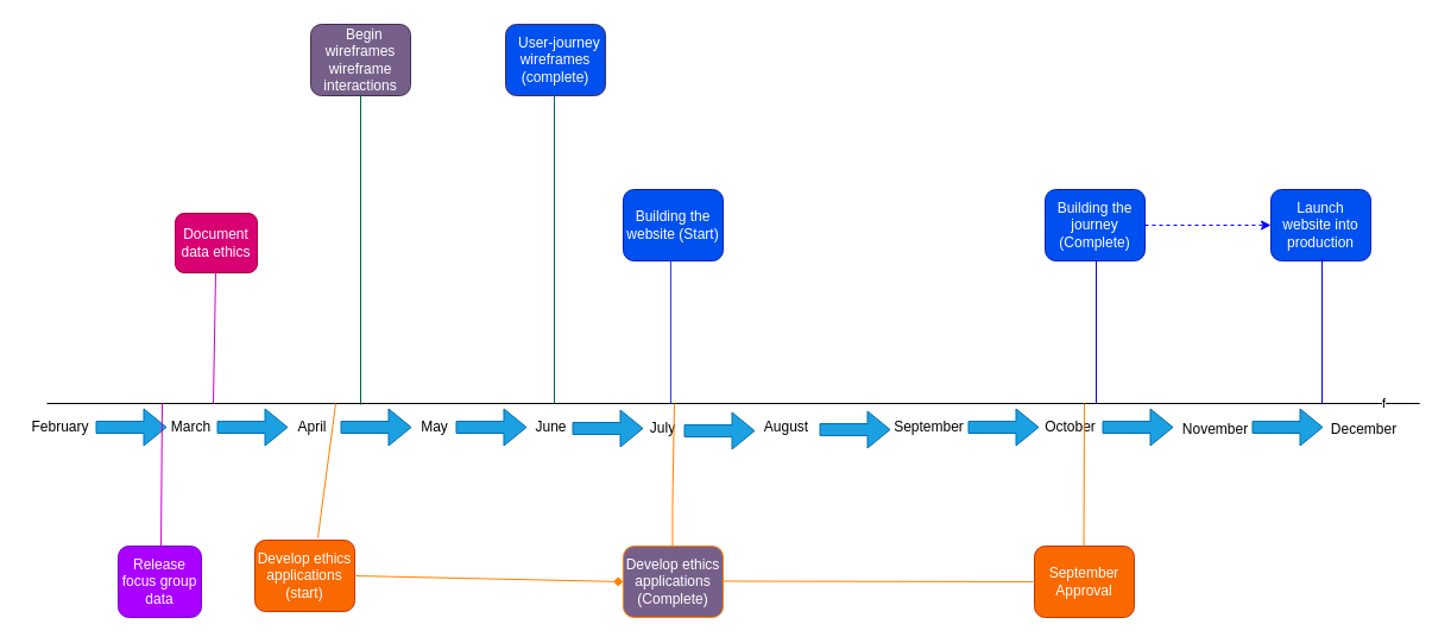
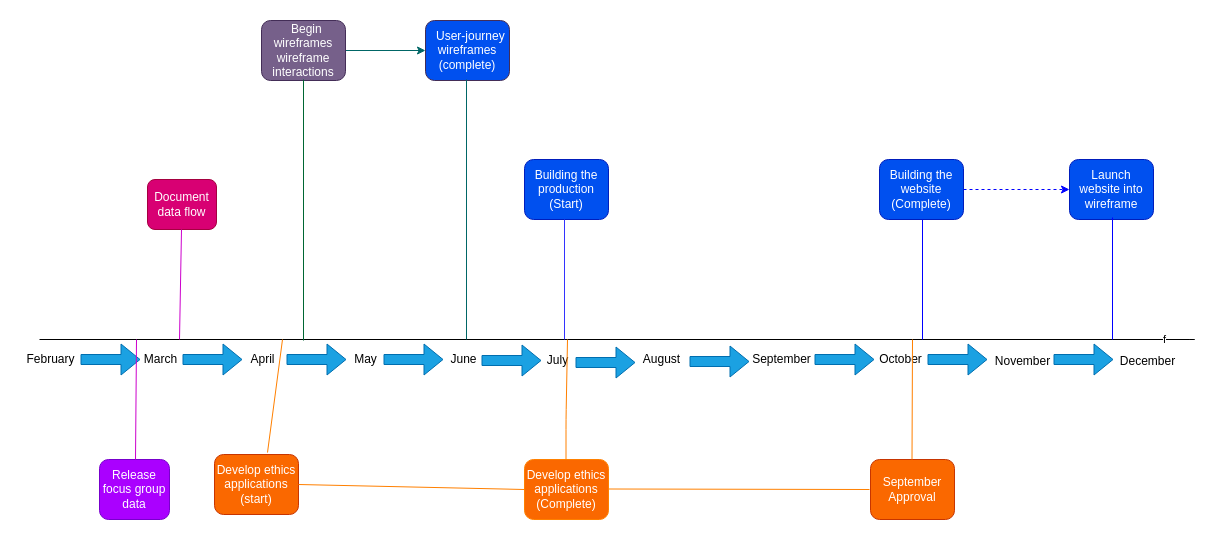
  <mxCell id="0" />
  <mxCell id="1" parent="0" />
  <mxCell id="2" value="f" parent="1" style="endArrow=none;html=1;" edge="1"><mxGeometry as="geometry" height="50" width="50" relative="1"><mxPoint as="sourcePoint" y="339" x="39" /><mxPoint as="targetPoint" y="339" x="109" /><Array as="points"><mxPoint y="339" x="159" /><mxPoint y="339" x="189" /><mxPoint y="339" x="269" /><mxPoint y="339" x="349" /><mxPoint y="339" x="429" /><mxPoint y="339" x="509" /><mxPoint y="339" x="589" /><mxPoint y="339" x="669" /><mxPoint y="339" x="749" /><mxPoint y="339" x="829" /><mxPoint y="339" x="909" /><mxPoint y="339" x="989" /><mxPoint y="339" x="1069" /><mxPoint y="339" x="1149" /><mxPoint y="339" x="1169" /><mxPoint y="339" x="1199" /></Array></mxGeometry></mxCell>
  <mxCell id="3" value="February" parent="1" style="text;html=1;align=center;verticalAlign=middle;resizable=0;points=[];autosize=1;" vertex="1"><mxGeometry as="geometry" height="20" width="60" y="349" x="20" /></mxCell>
  <mxCell id="4" value="March" parent="1" style="text;html=1;align=center;verticalAlign=middle;resizable=0;points=[];autosize=1;" vertex="1"><mxGeometry as="geometry" height="20" width="50" y="349" x="135" /></mxCell>
  <mxCell id="5" value="April" parent="1" style="text;html=1;align=center;verticalAlign=middle;resizable=0;points=[];autosize=1;" vertex="1"><mxGeometry as="geometry" height="20" width="40" y="349" x="242" /></mxCell>
  <mxCell id="6" value="May" parent="1" style="text;html=1;align=center;verticalAlign=middle;resizable=0;points=[];autosize=1;" vertex="1"><mxGeometry as="geometry" height="20" width="40" y="349" x="345" /></mxCell>
  <mxCell id="7" value="June" parent="1" style="text;html=1;align=center;verticalAlign=middle;resizable=0;points=[];autosize=1;" vertex="1"><mxGeometry as="geometry" height="20" width="40" y="349" x="443" /></mxCell>
  <mxCell id="8" value="July" parent="1" style="text;html=1;align=center;verticalAlign=middle;resizable=0;points=[];autosize=1;" vertex="1"><mxGeometry as="geometry" height="20" width="40" y="350" x="537" /></mxCell>
  <mxCell id="9" value="August" parent="1" style="text;html=1;align=center;verticalAlign=middle;resizable=0;points=[];autosize=1;" vertex="1"><mxGeometry as="geometry" height="20" width="50" y="349" x="636" /></mxCell>
  <mxCell id="10" value="September" parent="1" style="text;html=1;align=center;verticalAlign=middle;resizable=0;points=[];autosize=1;" vertex="1"><mxGeometry as="geometry" height="20" width="70" y="349" x="746" /></mxCell>
  <mxCell id="11" value="October" parent="1" style="text;html=1;align=center;verticalAlign=middle;resizable=0;points=[];autosize=1;" vertex="1"><mxGeometry as="geometry" height="20" width="60" y="349" x="870" /></mxCell>
  <mxCell id="12" value="November" parent="1" style="text;html=1;align=center;verticalAlign=middle;resizable=0;points=[];autosize=1;" vertex="1"><mxGeometry as="geometry" height="20" width="70" y="351" x="987" /></mxCell>
  <mxCell id="13" value="December" parent="1" style="text;html=1;align=center;verticalAlign=middle;resizable=0;points=[];autosize=1;" vertex="1"><mxGeometry as="geometry" height="20" width="70" y="351" x="1112" /></mxCell>
  <mxCell id="14" value="" parent="1" style="edgeStyle=orthogonalEdgeStyle;shape=flexArrow;rounded=0;orthogonalLoop=1;jettySize=auto;html=1;fillColor=#1ba1e2;strokeColor=#006EAF;" edge="1"><mxGeometry as="geometry" relative="1"><mxPoint as="sourcePoint" y="359" x="80" /><mxPoint as="targetPoint" y="359" x="140" /></mxGeometry></mxCell>
  <mxCell id="15" value="" parent="1" style="edgeStyle=orthogonalEdgeStyle;shape=flexArrow;rounded=0;orthogonalLoop=1;jettySize=auto;html=1;fillColor=#1ba1e2;strokeColor=#006EAF;" edge="1"><mxGeometry as="geometry" relative="1"><mxPoint as="sourcePoint" y="359" x="286" /><mxPoint as="targetPoint" y="359" x="346" /></mxGeometry></mxCell>
  <mxCell id="16" value="" parent="1" style="edgeStyle=orthogonalEdgeStyle;shape=flexArrow;rounded=0;orthogonalLoop=1;jettySize=auto;html=1;fillColor=#1ba1e2;strokeColor=#006EAF;" edge="1"><mxGeometry as="geometry" relative="1"><mxPoint as="sourcePoint" y="359" x="182" /><mxPoint as="targetPoint" y="359" x="242" /></mxGeometry></mxCell>
  <mxCell id="17" value="" parent="1" style="edgeStyle=orthogonalEdgeStyle;shape=flexArrow;rounded=0;orthogonalLoop=1;jettySize=auto;html=1;fillColor=#1ba1e2;strokeColor=#006EAF;" edge="1"><mxGeometry as="geometry" relative="1"><mxPoint as="sourcePoint" y="359" x="383" /><mxPoint as="targetPoint" y="359" x="443" /></mxGeometry></mxCell>
  <mxCell id="18" value="" parent="1" style="edgeStyle=orthogonalEdgeStyle;shape=flexArrow;rounded=0;orthogonalLoop=1;jettySize=auto;html=1;fillColor=#1ba1e2;strokeColor=#006EAF;" edge="1"><mxGeometry as="geometry" relative="1"><mxPoint as="sourcePoint" y="360" x="481" /><mxPoint as="targetPoint" y="360" x="541" /></mxGeometry></mxCell>
  <mxCell id="19" value="" parent="1" style="edgeStyle=orthogonalEdgeStyle;shape=flexArrow;rounded=0;orthogonalLoop=1;jettySize=auto;html=1;fillColor=#1ba1e2;strokeColor=#006EAF;" edge="1"><mxGeometry as="geometry" relative="1"><mxPoint as="sourcePoint" y="362" x="575" /><mxPoint as="targetPoint" y="362" x="635" /></mxGeometry></mxCell>
  <mxCell id="20" value="" parent="1" style="edgeStyle=orthogonalEdgeStyle;shape=flexArrow;rounded=0;orthogonalLoop=1;jettySize=auto;html=1;fillColor=#1ba1e2;strokeColor=#006EAF;" edge="1"><mxGeometry as="geometry" relative="1"><mxPoint as="sourcePoint" y="361" x="689" /><mxPoint as="targetPoint" y="361" x="749" /></mxGeometry></mxCell>
  <mxCell id="21" value="" parent="1" style="edgeStyle=orthogonalEdgeStyle;shape=flexArrow;rounded=0;orthogonalLoop=1;jettySize=auto;html=1;fillColor=#1ba1e2;strokeColor=#006EAF;" edge="1"><mxGeometry as="geometry" relative="1"><mxPoint as="sourcePoint" y="359" x="814" /><mxPoint as="targetPoint" y="359" x="874" /></mxGeometry></mxCell>
  <mxCell id="22" value="" parent="1" style="edgeStyle=orthogonalEdgeStyle;shape=flexArrow;rounded=0;orthogonalLoop=1;jettySize=auto;html=1;fillColor=#1ba1e2;strokeColor=#006EAF;" edge="1"><mxGeometry as="geometry" relative="1"><mxPoint as="sourcePoint" y="359" x="927" /><mxPoint as="targetPoint" y="359" x="987" /></mxGeometry></mxCell>
  <mxCell id="23" value="" parent="1" style="edgeStyle=orthogonalEdgeStyle;shape=flexArrow;rounded=0;orthogonalLoop=1;jettySize=auto;html=1;fillColor=#1ba1e2;strokeColor=#006EAF;" edge="1"><mxGeometry as="geometry" relative="1"><mxPoint as="sourcePoint" y="359" x="1053" /><mxPoint as="targetPoint" y="359" x="1113" /></mxGeometry></mxCell>
  <mxCell id="24" value="Release focus group data" parent="1" style="rounded=1;whiteSpace=wrap;html=1;fillColor=#aa00ff;strokeColor=#7700CC;fontColor=#ffffff;" vertex="1"><mxGeometry as="geometry" height="60" width="70" y="459" x="99" /></mxCell>
  <mxCell id="25" value="" parent="1" style="endArrow=none;html=1;strokeColor=#CC00CC;" edge="1"><mxGeometry as="geometry" height="50" width="50" relative="1"><mxPoint as="sourcePoint" y="459" x="135" /><mxPoint as="targetPoint" y="339" x="136" /></mxGeometry></mxCell>
- <mxCell id="26" value="Document data ethics" parent="1" style="rounded=1;whiteSpace=wrap;html=1;fillColor=#d80073;strokeColor=#A50040;fontColor=#ffffff;" vertex="1"><mxGeometry as="geometry" height="50" width="69" y="179" x="147" /></mxCell>
+ <mxCell id="26" value="Document data flow" parent="1" style="rounded=1;whiteSpace=wrap;html=1;fillColor=#d80073;strokeColor=#A50040;fontColor=#ffffff;" vertex="1"><mxGeometry as="geometry" height="50" width="69" y="179" x="147" /></mxCell>
  <mxCell id="27" value="" parent="1" style="endArrow=none;html=1;strokeColor=#CC00CC;" edge="1"><mxGeometry as="geometry" height="50" width="50" relative="1"><mxPoint as="sourcePoint" y="339" x="179" /><mxPoint as="targetPoint" y="229" x="181" /></mxGeometry></mxCell>
  <mxCell id="28" value="&amp;nbsp; User-journey wireframes (complete)" parent="1" style="rounded=1;whiteSpace=wrap;html=1;fillColor=#0050ef;strokeColor=#432D57;fontColor=#ffffff;" vertex="1"><mxGeometry as="geometry" height="60" width="84" y="20" x="425" /></mxCell>
+ <mxCell id="29" value="" parent="1" style="edgeStyle=orthogonalEdgeStyle;rounded=0;orthogonalLoop=1;jettySize=auto;html=1;strokeColor=#006666;" edge="1" source="30" target="28"><mxGeometry as="geometry" relative="1" /></mxCell>
  <mxCell id="30" value="&amp;nbsp; Begin wireframes wireframe interactions" parent="1" style="rounded=1;whiteSpace=wrap;html=1;fillColor=#76608a;strokeColor=#432D57;fontColor=#ffffff;" vertex="1"><mxGeometry as="geometry" height="60" width="84" y="20" x="261" /></mxCell>
  <mxCell id="31" value="" parent="1" style="endArrow=none;html=1;strokeColor=#006666;fillColor=#d80073;" edge="1"><mxGeometry as="geometry" height="50" width="50" relative="1"><mxPoint as="sourcePoint" y="339" x="466" /><mxPoint as="targetPoint" y="79" x="466" /></mxGeometry></mxCell>
  <mxCell id="32" value="Develop ethics applications (start)" parent="1" style="rounded=1;whiteSpace=wrap;html=1;fillColor=#fa6800;strokeColor=#C73500;fontColor=#ffffff;" vertex="1"><mxGeometry x="214" y="454" as="geometry" height="60" width="84" /></mxCell>
- <mxCell id="33" value="Develop ethics applications (Complete)" parent="1" style="rounded=1;whiteSpace=wrap;html=1;fillColor=#76608a;strokeColor=#FF8000;fontColor=#ffffff;" vertex="1"><mxGeometry as="geometry" height="60" width="84" y="459" x="524" /></mxCell>
+ <mxCell id="33" value="Develop ethics applications (Complete)" parent="1" style="rounded=1;whiteSpace=wrap;html=1;fillColor=#fa6800;strokeColor=#FF8000;fontColor=#ffffff;" vertex="1"><mxGeometry as="geometry" height="60" width="84" y="459" x="524" /></mxCell>
  <mxCell id="34" value="September Approval" parent="1" style="rounded=1;whiteSpace=wrap;html=1;fillColor=#fa6800;strokeColor=#C73500;fontColor=#ffffff;" vertex="1"><mxGeometry as="geometry" height="60" width="84" y="459" x="870" /></mxCell>
- <mxCell id="35" value="Building the website (Start)" parent="1" style="rounded=1;whiteSpace=wrap;html=1;fillColor=#0050ef;strokeColor=#001DBC;fontColor=#ffffff;" vertex="1"><mxGeometry as="geometry" height="60" width="84" y="159" x="524" /></mxCell>
+ <mxCell id="35" value="Building the production (Start)" parent="1" style="rounded=1;whiteSpace=wrap;html=1;fillColor=#0050ef;strokeColor=#001DBC;fontColor=#ffffff;" vertex="1"><mxGeometry as="geometry" height="60" width="84" y="159" x="524" /></mxCell>
  <mxCell id="36" value="" parent="1" style="edgeStyle=orthogonalEdgeStyle;rounded=0;orthogonalLoop=1;jettySize=auto;html=1;strokeColor=#0000FF;dashed=1;" edge="1" source="37" target="38"><mxGeometry as="geometry" relative="1" /></mxCell>
- <mxCell id="37" value="Building the journey (Complete)" parent="1" style="rounded=1;whiteSpace=wrap;html=1;fillColor=#0050ef;strokeColor=#001DBC;fontColor=#ffffff;" vertex="1"><mxGeometry as="geometry" height="60" width="84" y="159" x="879" /></mxCell>
- <mxCell id="38" value="Launch website into production" parent="1" style="rounded=1;whiteSpace=wrap;html=1;fillColor=#0050ef;strokeColor=#001DBC;fontColor=#ffffff;" vertex="1"><mxGeometry as="geometry" height="60" width="84" y="159" x="1069" /></mxCell>
+ <mxCell id="37" value="Building the website (Complete)" parent="1" style="rounded=1;whiteSpace=wrap;html=1;fillColor=#0050ef;strokeColor=#001DBC;fontColor=#ffffff;" vertex="1"><mxGeometry as="geometry" height="60" width="84" y="159" x="879" /></mxCell>
+ <mxCell id="38" value="Launch website into wireframe" parent="1" style="rounded=1;whiteSpace=wrap;html=1;fillColor=#0050ef;strokeColor=#001DBC;fontColor=#ffffff;" vertex="1"><mxGeometry as="geometry" height="60" width="84" y="159" x="1069" /></mxCell>
  <mxCell id="39" value="" parent="1" style="endArrow=none;html=1;strokeColor=#3333FF;" edge="1"><mxGeometry as="geometry" height="50" width="50" relative="1"><mxPoint as="sourcePoint" y="339" x="564" /><mxPoint as="targetPoint" y="219" x="564" /></mxGeometry></mxCell>
  <mxCell id="40" value="" parent="1" style="endArrow=none;html=1;strokeColor=#FF8000;" edge="1"><mxGeometry as="geometry" height="50" width="50" relative="1"><mxPoint as="sourcePoint" y="459" x="911.5" /><mxPoint as="targetPoint" y="339" x="912" /></mxGeometry></mxCell>
  <mxCell id="41" value="" parent="1" style="endArrow=none;html=1;strokeColor=#0000FF;entryX=0.5;entryY=1;entryDx=0;entryDy=0;" edge="1"><mxGeometry as="geometry" height="50" width="50" relative="1"><mxPoint as="sourcePoint" y="339" x="922" /><mxPoint as="targetPoint" y="219" x="922" /></mxGeometry></mxCell>
  <mxCell id="42" value="" parent="1" style="endArrow=none;html=1;strokeColor=#0000FF;" edge="1"><mxGeometry as="geometry" height="50" width="50" relative="1"><mxPoint as="sourcePoint" y="339" x="1112" /><mxPoint as="targetPoint" y="217" x="1112" /></mxGeometry></mxCell>
  <mxCell id="43" value="" parent="1" style="endArrow=none;html=1;strokeColor=#FF8000;exitX=0.631;exitY=-0.033;exitDx=0;exitDy=0;exitPerimeter=0;" edge="1" source="32"><mxGeometry as="geometry" height="50" width="50" relative="1"><mxPoint as="sourcePoint" y="379" x="282" /><mxPoint as="targetPoint" y="339" x="282" /></mxGeometry></mxCell>
- <mxCell id="44" value="" parent="1" style="endArrow=diamond;html=1;strokeColor=#FF8000;entryX=0;entryY=0.5;entryDx=0;entryDy=0;exitX=1;exitY=0.5;exitDx=0;exitDy=0;" edge="1" source="32" target="33"><mxGeometry as="geometry" height="50" width="50" relative="1"><mxPoint as="sourcePoint" y="416.5" x="313" /><mxPoint as="targetPoint" y="416.5" x="473" /></mxGeometry></mxCell>
+ <mxCell id="44" value="" parent="1" style="endArrow=none;html=1;strokeColor=#FF8000;entryX=0;entryY=0.5;entryDx=0;entryDy=0;exitX=1;exitY=0.5;exitDx=0;exitDy=0;" edge="1" source="32" target="33"><mxGeometry as="geometry" height="50" width="50" relative="1"><mxPoint as="sourcePoint" y="416.5" x="313" /><mxPoint as="targetPoint" y="416.5" x="473" /></mxGeometry></mxCell>
  <mxCell id="45" value="" parent="1" style="endArrow=none;html=1;strokeColor=#006633;fillColor=#d80073;" edge="1"><mxGeometry as="geometry" height="50" width="50" relative="1"><mxPoint as="sourcePoint" y="340" x="303" /><mxPoint as="targetPoint" y="79" x="303" /></mxGeometry></mxCell>
  <mxCell id="46" value="" parent="1" style="endArrow=none;html=1;strokeColor=#FF8000;" edge="1"><mxGeometry as="geometry" height="50" width="50" relative="1"><mxPoint as="sourcePoint" y="488.5" x="608" /><mxPoint as="targetPoint" y="489" x="869" /></mxGeometry></mxCell>
  <mxCell id="47" value="" parent="1" style="endArrow=none;html=1;strokeColor=#FF8000;" edge="1"><mxGeometry as="geometry" height="50" width="50" relative="1"><mxPoint as="sourcePoint" y="459" x="565.5" /><mxPoint as="targetPoint" y="339" x="567" /><Array as="points"><mxPoint y="419" x="565.5" /></Array></mxGeometry></mxCell>
